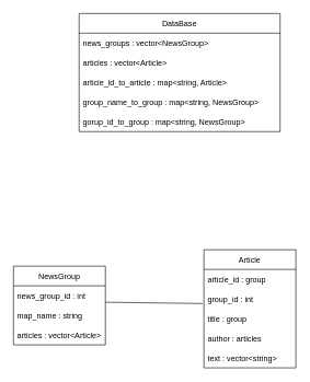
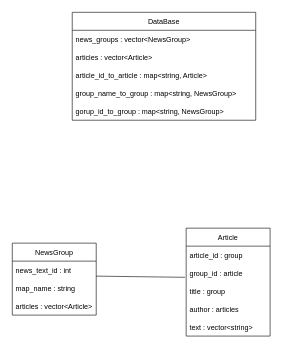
  <mxCell id="0" />
  <mxCell id="1" parent="0" />
  <mxCell id="2" value="NewsGroup" style="swimlane;fontStyle=0;childLayout=stackLayout;horizontal=1;startSize=30;horizontalStack=0;resizeParent=1;resizeParentMax=0;resizeLast=0;collapsible=1;marginBottom=0;" vertex="1" parent="1"><mxGeometry x="20" y="405" width="140" height="120" as="geometry" /></mxCell>
- <mxCell id="3" value="news_group_id : int" style="text;strokeColor=none;fillColor=none;align=left;verticalAlign=middle;spacingLeft=4;spacingRight=4;overflow=hidden;points=[[0,0.5],[1,0.5]];portConstraint=eastwest;rotatable=0;" vertex="1" parent="2"><mxGeometry y="30" width="140" height="30" as="geometry" /></mxCell>
+ <mxCell id="3" value="news_text_id : int" style="text;strokeColor=none;fillColor=none;align=left;verticalAlign=middle;spacingLeft=4;spacingRight=4;overflow=hidden;points=[[0,0.5],[1,0.5]];portConstraint=eastwest;rotatable=0;" vertex="1" parent="2"><mxGeometry y="30" width="140" height="30" as="geometry" /></mxCell>
  <mxCell id="4" value="map_name : string" style="text;strokeColor=none;fillColor=none;align=left;verticalAlign=middle;spacingLeft=4;spacingRight=4;overflow=hidden;points=[[0,0.5],[1,0.5]];portConstraint=eastwest;rotatable=0;" vertex="1" parent="2"><mxGeometry y="60" width="140" height="30" as="geometry" /></mxCell>
  <mxCell id="5" value="articles : vector&lt;Article&gt;" style="text;strokeColor=none;fillColor=none;align=left;verticalAlign=middle;spacingLeft=4;spacingRight=4;overflow=hidden;points=[[0,0.5],[1,0.5]];portConstraint=eastwest;rotatable=0;" vertex="1" parent="2"><mxGeometry y="90" width="140" height="30" as="geometry" /></mxCell>
  <mxCell id="6" value="Article" style="swimlane;fontStyle=0;childLayout=stackLayout;horizontal=1;startSize=30;horizontalStack=0;resizeParent=1;resizeParentMax=0;resizeLast=0;collapsible=1;marginBottom=0;" vertex="1" parent="1"><mxGeometry x="310" y="380" width="140" height="180" as="geometry" /></mxCell>
  <mxCell id="7" value="article_id : group" style="text;strokeColor=none;fillColor=none;align=left;verticalAlign=middle;spacingLeft=4;spacingRight=4;overflow=hidden;points=[[0,0.5],[1,0.5]];portConstraint=eastwest;rotatable=0;" vertex="1" parent="6"><mxGeometry y="30" width="140" height="30" as="geometry" /></mxCell>
- <mxCell id="8" value="group_id : int" style="text;strokeColor=none;fillColor=none;align=left;verticalAlign=middle;spacingLeft=4;spacingRight=4;overflow=hidden;points=[[0,0.5],[1,0.5]];portConstraint=eastwest;rotatable=0;" vertex="1" parent="6"><mxGeometry y="60" width="140" height="30" as="geometry" /></mxCell>
+ <mxCell id="8" value="group_id : article" style="text;strokeColor=none;fillColor=none;align=left;verticalAlign=middle;spacingLeft=4;spacingRight=4;overflow=hidden;points=[[0,0.5],[1,0.5]];portConstraint=eastwest;rotatable=0;" vertex="1" parent="6"><mxGeometry y="60" width="140" height="30" as="geometry" /></mxCell>
  <mxCell id="9" value="title : group" style="text;strokeColor=none;fillColor=none;align=left;verticalAlign=middle;spacingLeft=4;spacingRight=4;overflow=hidden;points=[[0,0.5],[1,0.5]];portConstraint=eastwest;rotatable=0;" vertex="1" parent="6"><mxGeometry y="90" width="140" height="30" as="geometry" /></mxCell>
  <mxCell id="10" value="author : articles" style="text;strokeColor=none;fillColor=none;align=left;verticalAlign=middle;spacingLeft=4;spacingRight=4;overflow=hidden;points=[[0,0.5],[1,0.5]];portConstraint=eastwest;rotatable=0;" vertex="1" parent="6"><mxGeometry y="120" width="140" height="30" as="geometry" /></mxCell>
  <mxCell id="11" value="text : vector&lt;string&gt;" style="text;strokeColor=none;fillColor=none;align=left;verticalAlign=middle;spacingLeft=4;spacingRight=4;overflow=hidden;points=[[0,0.5],[1,0.5]];portConstraint=eastwest;rotatable=0;" vertex="1" parent="6"><mxGeometry y="150" width="140" height="30" as="geometry" /></mxCell>
  <mxCell id="12" value="DataBase" style="swimlane;fontStyle=0;childLayout=stackLayout;horizontal=1;startSize=30;horizontalStack=0;resizeParent=1;resizeParentMax=0;resizeLast=0;collapsible=1;marginBottom=0;" vertex="1" parent="1"><mxGeometry x="120" y="20" width="306" height="180" as="geometry" /></mxCell>
  <mxCell id="13" value="news_groups : vector&lt;NewsGroup&gt;" style="text;strokeColor=none;fillColor=none;align=left;verticalAlign=middle;spacingLeft=4;spacingRight=4;overflow=hidden;points=[[0,0.5],[1,0.5]];portConstraint=eastwest;rotatable=0;" vertex="1" parent="12"><mxGeometry y="30" width="306" height="30" as="geometry" /></mxCell>
  <mxCell id="14" value="articles : vector&lt;Article&gt;" style="text;strokeColor=none;fillColor=none;align=left;verticalAlign=middle;spacingLeft=4;spacingRight=4;overflow=hidden;points=[[0,0.5],[1,0.5]];portConstraint=eastwest;rotatable=0;" vertex="1" parent="12"><mxGeometry y="60" width="306" height="30" as="geometry" /></mxCell>
  <mxCell id="15" value="article_id_to_article : map&lt;string, Article&gt;" style="text;strokeColor=none;fillColor=none;align=left;verticalAlign=middle;spacingLeft=4;spacingRight=4;overflow=hidden;points=[[0,0.5],[1,0.5]];portConstraint=eastwest;rotatable=0;" vertex="1" parent="12"><mxGeometry y="90" width="306" height="30" as="geometry" /></mxCell>
  <mxCell id="16" value="group_name_to_group : map&lt;string, NewsGroup&gt;" style="text;strokeColor=none;fillColor=none;align=left;verticalAlign=middle;spacingLeft=4;spacingRight=4;overflow=hidden;points=[[0,0.5],[1,0.5]];portConstraint=eastwest;rotatable=0;" vertex="1" parent="12"><mxGeometry y="120" width="306" height="30" as="geometry" /></mxCell>
  <mxCell id="17" value="gorup_id_to_group : map&lt;string, NewsGroup&gt;" style="text;strokeColor=none;fillColor=none;align=left;verticalAlign=middle;spacingLeft=4;spacingRight=4;overflow=hidden;points=[[0,0.5],[1,0.5]];portConstraint=eastwest;rotatable=0;" vertex="1" parent="12"><mxGeometry y="150" width="306" height="30" as="geometry" /></mxCell>
  <mxCell id="18" value="" style="endArrow=none;html=1;rounded=0;entryX=-0.014;entryY=0.733;entryDx=0;entryDy=0;entryPerimeter=0;" edge="1" parent="1" target="8"><mxGeometry width="50" height="50" relative="1" as="geometry"><mxPoint x="160" y="460" as="sourcePoint" /><mxPoint x="210" y="410" as="targetPoint" /></mxGeometry></mxCell>
